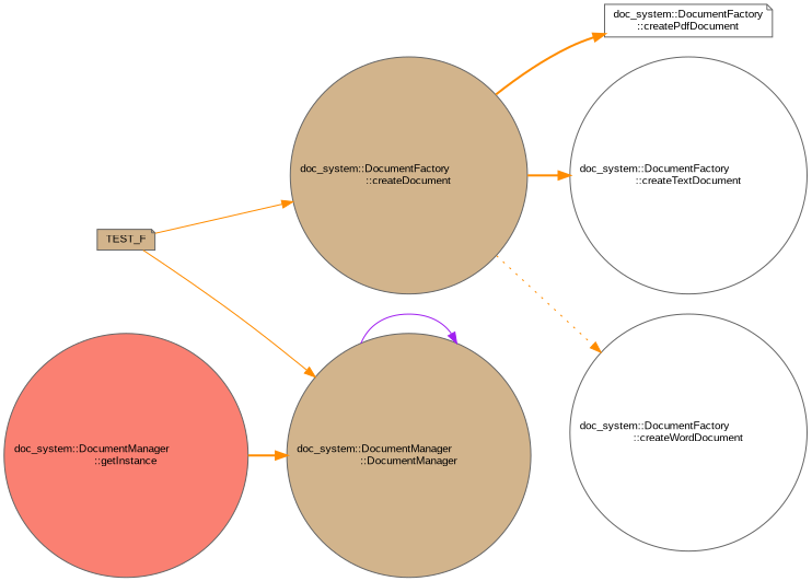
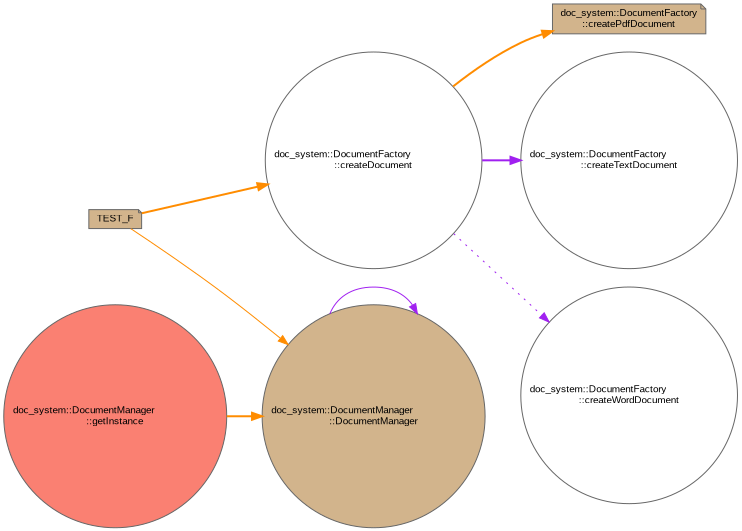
  digraph {
    fontname="Liberation Sans"
    rankdir=LR
    node [color=grey40 fillcolor=tan fontname="Liberation Sans" fontsize=10 shape=circle style=filled]
    edge [color=darkorange fontname="Liberation Sans" fontsize=10 labelfontname=Helvetica labelfontsize=10 style=bold]
    n1 [color=gray40 fontcolor=black height=0.2 label=TEST_F shape=note width=0.4]
-   n2 [height=0.2 label="doc_system::DocumentFactory\l::createDocument" width=0.4]
+   n2 [fillcolor=white height=0.2 label="doc_system::DocumentFactory\l::createDocument" width=0.4]
    n3 [height=0.2 label="doc_system::DocumentManager\l::DocumentManager" width=0.4]
-   n4 [fillcolor=white height=0.2 label="doc_system::DocumentFactory\l::createPdfDocument" shape=note width=0.4]
+   n4 [height=0.2 label="doc_system::DocumentFactory\l::createPdfDocument" shape=note width=0.4]
    n5 [fillcolor=white height=0.2 label="doc_system::DocumentFactory\l::createTextDocument" width=0.4]
    n6 [fillcolor=white height=0.2 label="doc_system::DocumentFactory\l::createWordDocument" width=0.4]
    n7 [fillcolor=salmon height=0.2 label="doc_system::DocumentManager\l::getInstance" width=0.4]
-   n1 -> n2 [style=solid]
+   n1 -> n2
    n1 -> n3 [style=solid]
    n2 -> n4
-   n2 -> n5
-   n2 -> n6 [style=dotted]
+   n2 -> n5 [color=purple]
+   n2 -> n6 [color=purple style=dotted]
    n3 -> n3 [color=purple style=solid]
    n7 -> n3
  }
